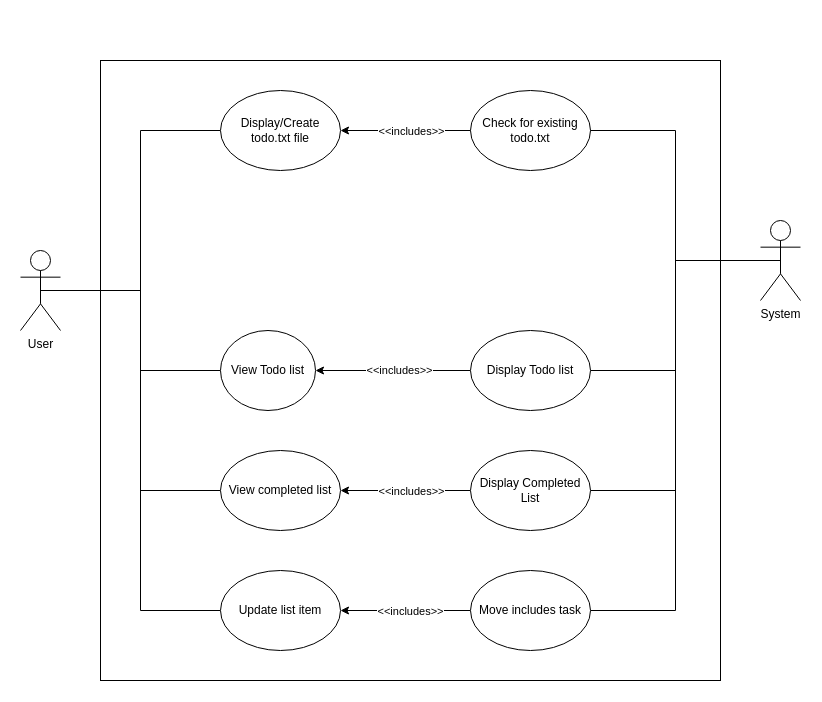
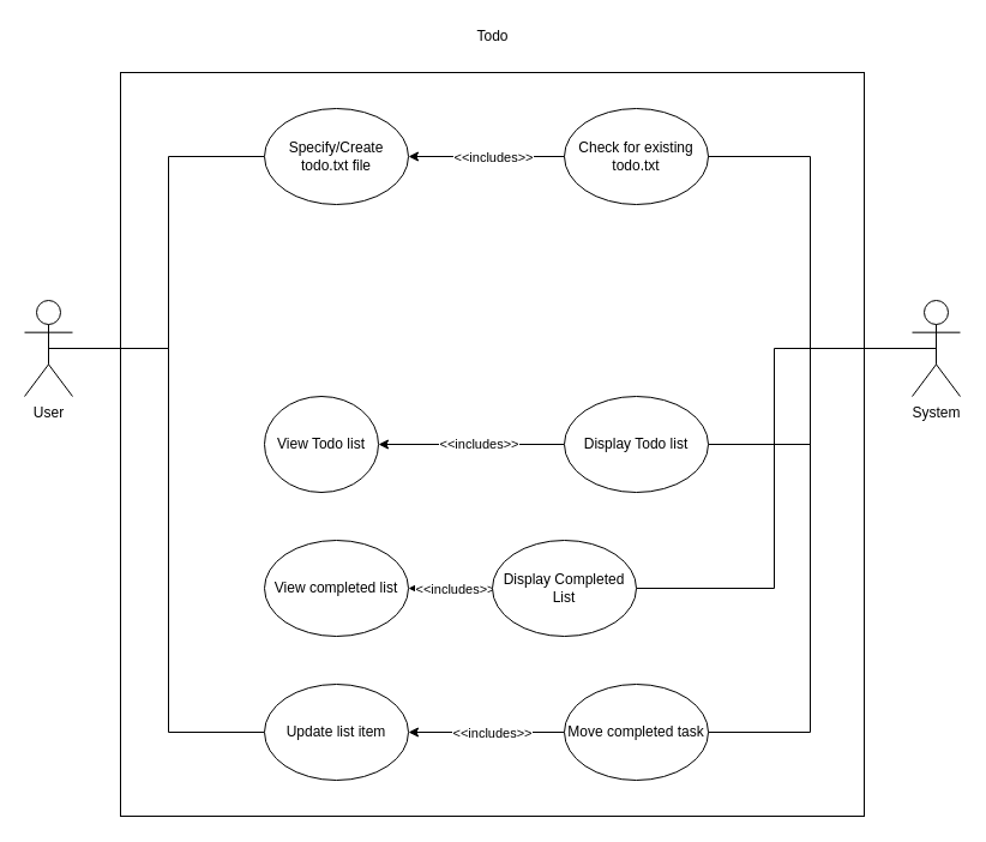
  <mxCell id="0" />
  <mxCell id="1" parent="0" />
  <mxCell id="2" value="" style="whiteSpace=wrap;html=1;aspect=fixed;" vertex="1" parent="1"><mxGeometry x="100" y="60" width="620" height="620" as="geometry" /></mxCell>
  <mxCell id="3" style="edgeStyle=orthogonalEdgeStyle;rounded=0;orthogonalLoop=1;jettySize=auto;html=1;exitX=0.5;exitY=0.5;exitDx=0;exitDy=0;exitPerimeter=0;entryX=0;entryY=0.5;entryDx=0;entryDy=0;endArrow=none;endFill=0;" edge="1" parent="1" source="7" target="8"><mxGeometry relative="1" as="geometry" /></mxCell>
- <mxCell id="4" style="edgeStyle=orthogonalEdgeStyle;rounded=0;orthogonalLoop=1;jettySize=auto;html=1;exitX=0.5;exitY=0.5;exitDx=0;exitDy=0;exitPerimeter=0;entryX=0;entryY=0.5;entryDx=0;entryDy=0;endArrow=none;endFill=0;" edge="1" parent="1" source="7" target="13"><mxGeometry relative="1" as="geometry" /></mxCell>
- <mxCell id="5" style="edgeStyle=orthogonalEdgeStyle;rounded=0;orthogonalLoop=1;jettySize=auto;html=1;exitX=0.5;exitY=0.5;exitDx=0;exitDy=0;exitPerimeter=0;entryX=0;entryY=0.5;entryDx=0;entryDy=0;endArrow=none;endFill=0;" edge="1" parent="1" source="7" target="21"><mxGeometry relative="1" as="geometry" /></mxCell>
  <mxCell id="6" style="edgeStyle=orthogonalEdgeStyle;rounded=0;orthogonalLoop=1;jettySize=auto;html=1;exitX=0.5;exitY=0.5;exitDx=0;exitDy=0;exitPerimeter=0;entryX=0;entryY=0.5;entryDx=0;entryDy=0;endArrow=none;endFill=0;" edge="1" parent="1" source="7" target="22"><mxGeometry relative="1" as="geometry" /></mxCell>
  <mxCell id="7" value="User&lt;br&gt;" style="shape=umlActor;verticalLabelPosition=bottom;verticalAlign=top;html=1;outlineConnect=0;" vertex="1" parent="1"><mxGeometry x="20" y="250" width="40" height="80" as="geometry" /></mxCell>
- <mxCell id="8" value="Display/Create todo.txt file" style="ellipse;whiteSpace=wrap;html=1;" vertex="1" parent="1"><mxGeometry x="220" y="90" width="120" height="80" as="geometry" /></mxCell>
+ <mxCell id="8" value="Specify/Create todo.txt file" style="ellipse;whiteSpace=wrap;html=1;" vertex="1" parent="1"><mxGeometry x="220" y="90" width="120" height="80" as="geometry" /></mxCell>
  <mxCell id="9" style="edgeStyle=orthogonalEdgeStyle;rounded=0;orthogonalLoop=1;jettySize=auto;html=1;exitX=0;exitY=0.5;exitDx=0;exitDy=0;entryX=1;entryY=0.5;entryDx=0;entryDy=0;endArrow=classic;endFill=1;" edge="1" parent="1" source="11" target="8"><mxGeometry relative="1" as="geometry"><Array as="points"><mxPoint x="530" y="130" /><mxPoint x="530" y="130" /></Array></mxGeometry></mxCell>
  <mxCell id="10" value="&amp;lt;&amp;lt;includes&amp;gt;&amp;gt;" style="edgeLabel;html=1;align=center;verticalAlign=middle;resizable=0;points=[];" vertex="1" connectable="0" parent="9"><mxGeometry x="-0.076" y="-1" relative="1" as="geometry"><mxPoint x="-64" y="1" as="offset" /></mxGeometry></mxCell>
  <mxCell id="11" value="Check for existing todo.txt" style="ellipse;whiteSpace=wrap;html=1;" vertex="1" parent="1"><mxGeometry x="470" y="90" width="120" height="80" as="geometry" /></mxCell>
+ <mxCell id="12" value="Todo" style="text;html=1;align=center;verticalAlign=middle;resizable=0;points=[];autosize=1;" vertex="1" parent="1"><mxGeometry x="390" y="20" width="40" height="20" as="geometry" /></mxCell>
  <mxCell id="13" value="View Todo list" style="ellipse;whiteSpace=wrap;html=1;" vertex="1" parent="1"><mxGeometry x="220" y="330" width="95" height="80" as="geometry" /></mxCell>
  <mxCell id="14" style="edgeStyle=orthogonalEdgeStyle;rounded=0;orthogonalLoop=1;jettySize=auto;html=1;exitX=0.5;exitY=0.5;exitDx=0;exitDy=0;exitPerimeter=0;entryX=1;entryY=0.5;entryDx=0;entryDy=0;endArrow=none;endFill=0;" edge="1" parent="1" source="18" target="11"><mxGeometry relative="1" as="geometry" /></mxCell>
  <mxCell id="15" style="edgeStyle=orthogonalEdgeStyle;rounded=0;orthogonalLoop=1;jettySize=auto;html=1;exitX=0.5;exitY=0.5;exitDx=0;exitDy=0;exitPerimeter=0;entryX=1;entryY=0.5;entryDx=0;entryDy=0;endArrow=none;endFill=0;" edge="1" parent="1" source="18" target="25"><mxGeometry relative="1" as="geometry" /></mxCell>
  <mxCell id="16" style="edgeStyle=orthogonalEdgeStyle;rounded=0;orthogonalLoop=1;jettySize=auto;html=1;exitX=0.5;exitY=0.5;exitDx=0;exitDy=0;exitPerimeter=0;entryX=1;entryY=0.5;entryDx=0;entryDy=0;startArrow=none;startFill=0;endArrow=none;endFill=0;" edge="1" parent="1" source="18" target="29"><mxGeometry relative="1" as="geometry" /></mxCell>
  <mxCell id="17" style="edgeStyle=orthogonalEdgeStyle;rounded=0;orthogonalLoop=1;jettySize=auto;html=1;exitX=0.5;exitY=0.5;exitDx=0;exitDy=0;exitPerimeter=0;entryX=1;entryY=0.5;entryDx=0;entryDy=0;startArrow=none;startFill=0;endArrow=none;endFill=0;" edge="1" parent="1" source="18" target="26"><mxGeometry relative="1" as="geometry" /></mxCell>
- <mxCell id="18" value="System&lt;br&gt;" style="shape=umlActor;verticalLabelPosition=bottom;verticalAlign=top;html=1;outlineConnect=0;" vertex="1" parent="1"><mxGeometry x="760" y="220" width="40" height="80" as="geometry" /></mxCell>
+ <mxCell id="18" value="System&lt;br&gt;" style="shape=umlActor;verticalLabelPosition=bottom;verticalAlign=top;html=1;outlineConnect=0;" vertex="1" parent="1"><mxGeometry x="760" y="250" width="40" height="80" as="geometry" /></mxCell>
  <mxCell id="19" style="edgeStyle=orthogonalEdgeStyle;rounded=0;orthogonalLoop=1;jettySize=auto;html=1;exitX=1;exitY=0.5;exitDx=0;exitDy=0;entryX=0;entryY=0.5;entryDx=0;entryDy=0;endArrow=none;endFill=0;startArrow=classic;startFill=1;" edge="1" parent="1" source="21" target="26"><mxGeometry relative="1" as="geometry" /></mxCell>
  <mxCell id="20" value="&amp;lt;&amp;lt;includes&amp;gt;&amp;gt;" style="edgeLabel;html=1;align=center;verticalAlign=middle;resizable=0;points=[];" vertex="1" connectable="0" parent="19"><mxGeometry x="0.081" relative="1" as="geometry"><mxPoint as="offset" /></mxGeometry></mxCell>
  <mxCell id="21" value="View completed list" style="ellipse;whiteSpace=wrap;html=1;" vertex="1" parent="1"><mxGeometry x="220" y="450" width="120" height="80" as="geometry" /></mxCell>
  <mxCell id="22" value="Update list item" style="ellipse;whiteSpace=wrap;html=1;" vertex="1" parent="1"><mxGeometry x="220" y="570" width="120" height="80" as="geometry" /></mxCell>
  <mxCell id="23" style="edgeStyle=orthogonalEdgeStyle;rounded=0;orthogonalLoop=1;jettySize=auto;html=1;exitX=0;exitY=0.5;exitDx=0;exitDy=0;entryX=1;entryY=0.5;entryDx=0;entryDy=0;endArrow=classic;endFill=1;" edge="1" parent="1" source="25" target="22"><mxGeometry relative="1" as="geometry" /></mxCell>
  <mxCell id="24" value="&amp;lt;&amp;lt;includes&amp;gt;&amp;gt;" style="edgeLabel;html=1;align=center;verticalAlign=middle;resizable=0;points=[];" vertex="1" connectable="0" parent="23"><mxGeometry x="-0.069" relative="1" as="geometry"><mxPoint as="offset" /></mxGeometry></mxCell>
- <mxCell id="25" value="Move includes task" style="ellipse;whiteSpace=wrap;html=1;" vertex="1" parent="1"><mxGeometry x="470" y="570" width="120" height="80" as="geometry" /></mxCell>
- <mxCell id="26" value="Display Completed List" style="ellipse;whiteSpace=wrap;html=1;" vertex="1" parent="1"><mxGeometry x="470" y="450" width="120" height="80" as="geometry" /></mxCell>
+ <mxCell id="25" value="Move completed task" style="ellipse;whiteSpace=wrap;html=1;" vertex="1" parent="1"><mxGeometry x="470" y="570" width="120" height="80" as="geometry" /></mxCell>
+ <mxCell id="26" value="Display Completed List" style="ellipse;whiteSpace=wrap;html=1;" vertex="1" parent="1"><mxGeometry x="410" y="450" width="120" height="80" as="geometry" /></mxCell>
  <mxCell id="27" style="edgeStyle=orthogonalEdgeStyle;rounded=0;orthogonalLoop=1;jettySize=auto;html=1;exitX=0;exitY=0.5;exitDx=0;exitDy=0;entryX=1;entryY=0.5;entryDx=0;entryDy=0;endArrow=classic;endFill=1;" edge="1" parent="1" source="29" target="13"><mxGeometry relative="1" as="geometry" /></mxCell>
  <mxCell id="28" value="&amp;lt;&amp;lt;includes&amp;gt;&amp;gt;" style="edgeLabel;html=1;align=center;verticalAlign=middle;resizable=0;points=[];" vertex="1" connectable="0" parent="27"><mxGeometry x="-0.065" y="-1" relative="1" as="geometry"><mxPoint as="offset" /></mxGeometry></mxCell>
  <mxCell id="29" value="Display Todo list" style="ellipse;whiteSpace=wrap;html=1;" vertex="1" parent="1"><mxGeometry x="470" y="330" width="120" height="80" as="geometry" /></mxCell>
